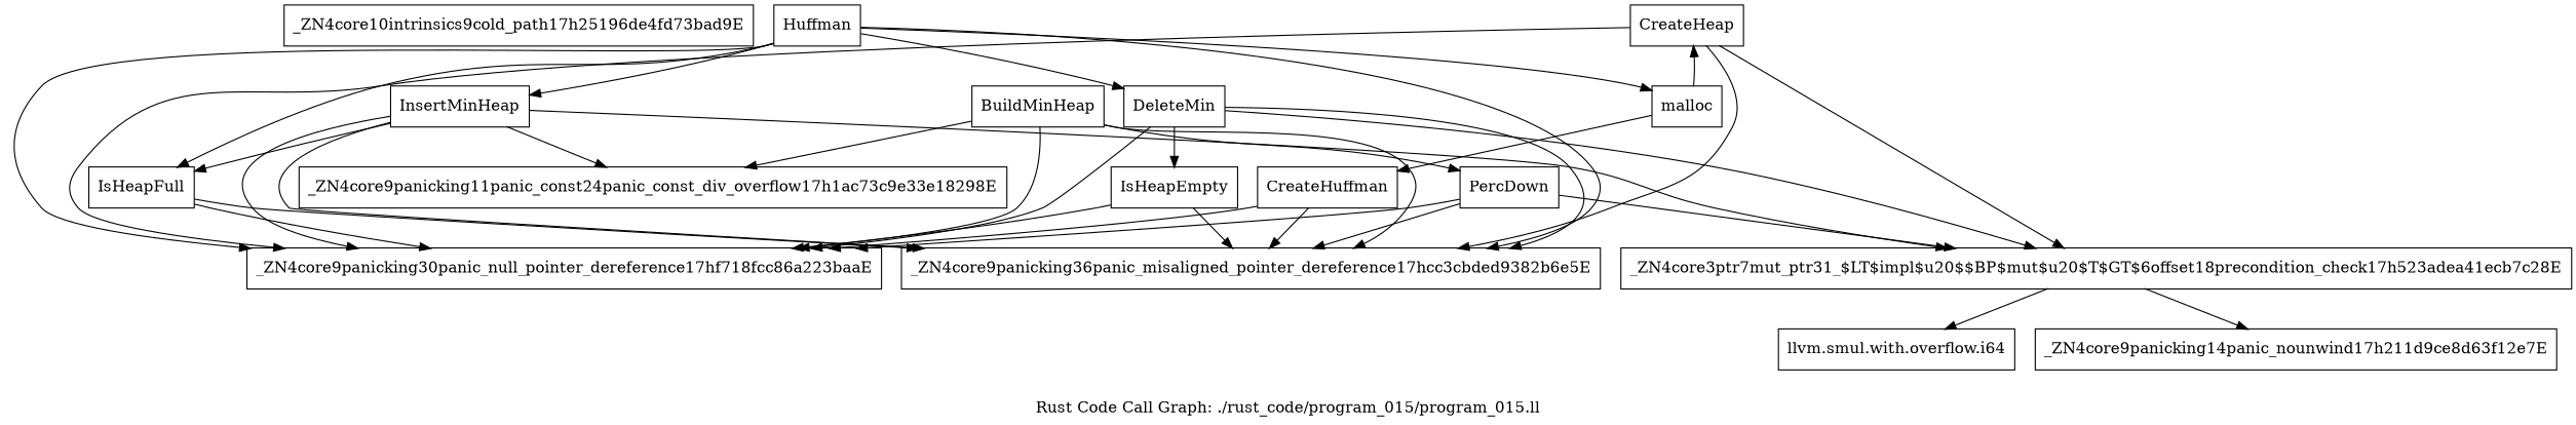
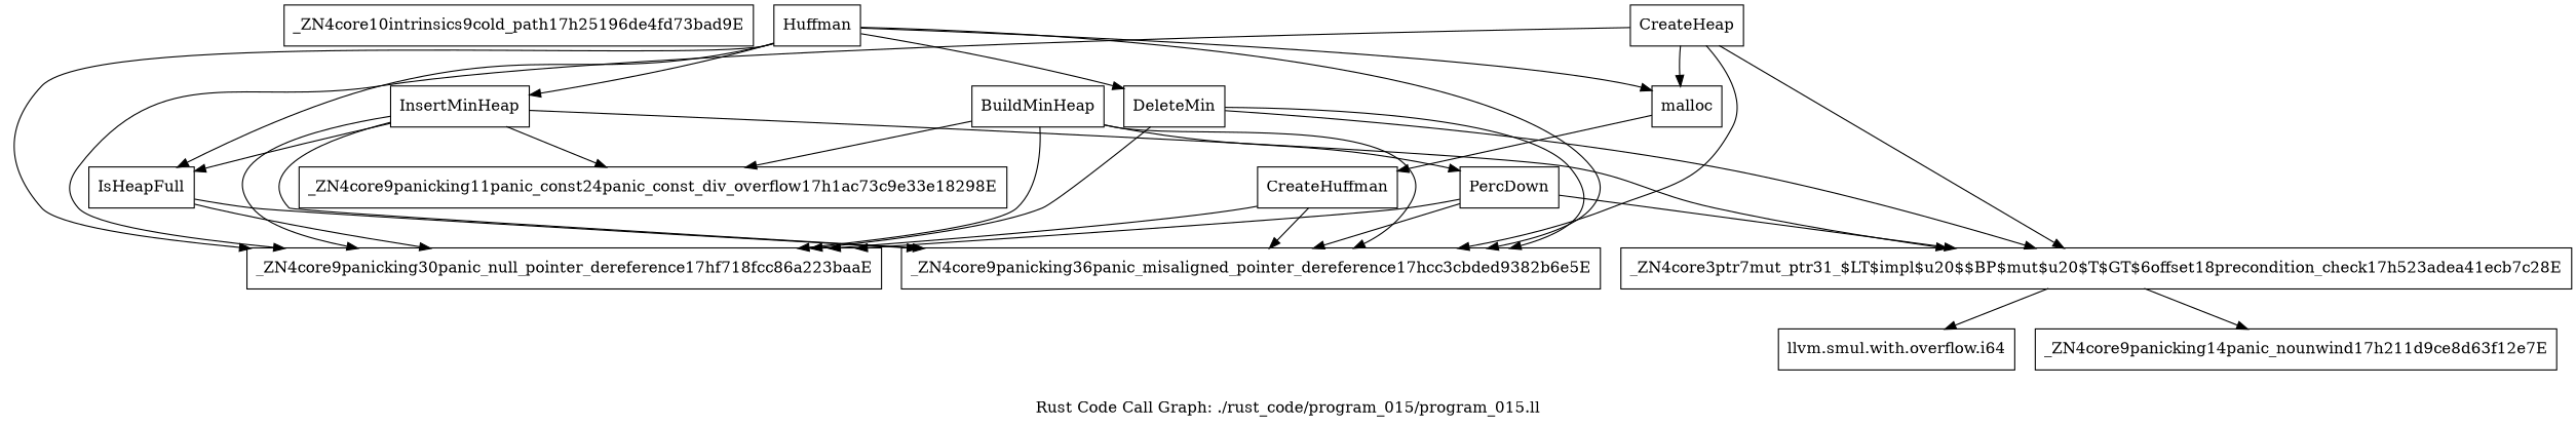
  digraph {
    label="Rust Code Call Graph: ./rust_code/program_015/program_015.ll"
    node [shape=record]
    n1 [label="{_ZN4core10intrinsics9cold_path17h25196de4fd73bad9E}"]
    n2 [label="{_ZN4core3ptr7mut_ptr31_$LT$impl$u20$$BP$mut$u20$T$GT$6offset18precondition_check17h523adea41ecb7c28E}"]
    n3 [label="{llvm.smul.with.overflow.i64}"]
    n4 [label="{_ZN4core9panicking14panic_nounwind17h211d9ce8d63f12e7E}"]
    n5 [label="{CreateHeap}"]
    n6 [label="{malloc}"]
    n7 [label="{_ZN4core9panicking30panic_null_pointer_dereference17hf718fcc86a223baaE}"]
    n8 [label="{_ZN4core9panicking36panic_misaligned_pointer_dereference17hcc3cbded9382b6e5E}"]
    n9 [label="{CreateHuffman}"]
    n10 [label="{InsertMinHeap}"]
    n11 [label="{IsHeapFull}"]
    n12 [label="{_ZN4core9panicking11panic_const24panic_const_div_overflow17h1ac73c9e33e18298E}"]
-   n13 [label="{IsHeapEmpty}"]
    n14 [label="{DeleteMin}"]
    n15 [label="{PercDown}"]
    n16 [label="{BuildMinHeap}"]
    n17 [label="{Huffman}"]
    n2 -> n3
    n2 -> n4
    n5 -> n2
-   n6 -> n5
+   n5 -> n6
    n5 -> n7
    n5 -> n8
    n6 -> n9
    n9 -> n7
    n9 -> n8
    n10 -> n2
    n10 -> n7
    n10 -> n8
    n10 -> n11
    n10 -> n12
    n11 -> n7
    n11 -> n8
-   n13 -> n7
-   n13 -> n8
    n14 -> n2
    n14 -> n7
    n14 -> n8
-   n14 -> n13
    n15 -> n2
    n15 -> n7
    n15 -> n8
    n16 -> n7
    n16 -> n8
    n16 -> n12
    n16 -> n15
    n17 -> n6
    n17 -> n7
    n17 -> n8
    n17 -> n10
    n17 -> n11
    n17 -> n14
  }
